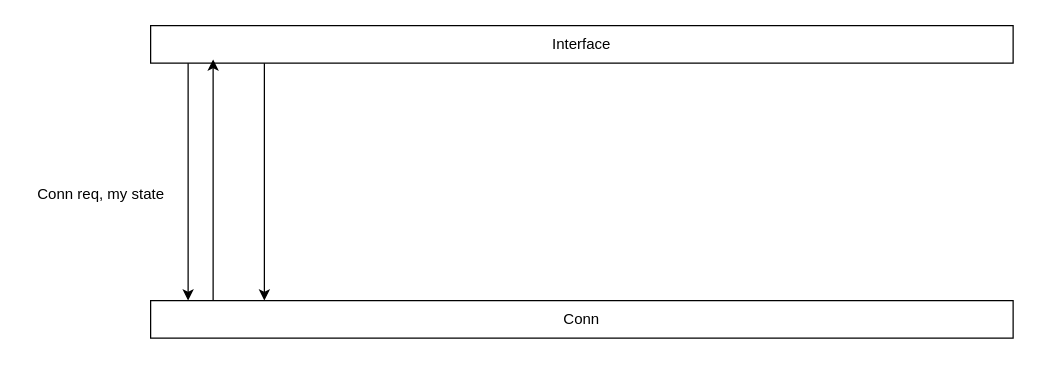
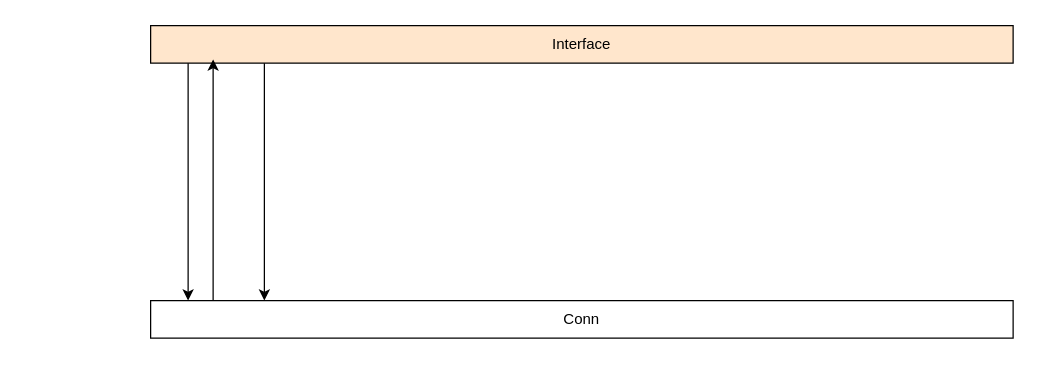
  <mxCell id="0" />
  <mxCell id="1" parent="0" />
  <mxCell id="2" value="Conn" style="rounded=0;whiteSpace=wrap;html=1;" parent="1" vertex="1"><mxGeometry x="120" y="240" width="690" height="30" as="geometry" /></mxCell>
- <mxCell id="3" value="&lt;div&gt;Interface&lt;/div&gt;" style="rounded=0;whiteSpace=wrap;html=1;" vertex="1" parent="1"><mxGeometry x="120" y="20" width="690" height="30" as="geometry" /></mxCell>
+ <mxCell id="3" value="&lt;div&gt;Interface&lt;/div&gt;" style="rounded=0;whiteSpace=wrap;html=1;fillColor=#ffe6cc;" vertex="1" parent="1"><mxGeometry x="120" y="20" width="690" height="30" as="geometry" /></mxCell>
  <mxCell id="4" value="" style="edgeStyle=none;orthogonalLoop=1;jettySize=auto;html=1;rounded=0;entryX=0;entryY=0;entryDx=0;entryDy=0;exitX=0;exitY=1;exitDx=0;exitDy=0;" edge="1" parent="1"><mxGeometry width="100" relative="1" as="geometry"><mxPoint x="150" y="50" as="sourcePoint" /><mxPoint x="150" y="240" as="targetPoint" /><Array as="points" /></mxGeometry></mxCell>
  <mxCell id="5" value="" style="edgeStyle=none;orthogonalLoop=1;jettySize=auto;html=1;rounded=0;entryX=0.087;entryY=0.916;entryDx=0;entryDy=0;entryPerimeter=0;exitX=0.087;exitY=0;exitDx=0;exitDy=0;exitPerimeter=0;" edge="1" parent="1"><mxGeometry width="100" relative="1" as="geometry"><mxPoint x="170" y="239.52" as="sourcePoint" /><mxPoint x="170" y="47" as="targetPoint" /><Array as="points" /></mxGeometry></mxCell>
  <mxCell id="6" value="" style="edgeStyle=none;orthogonalLoop=1;jettySize=auto;html=1;rounded=0;entryX=0;entryY=0;entryDx=0;entryDy=0;exitX=0;exitY=1;exitDx=0;exitDy=0;" edge="1" parent="1"><mxGeometry width="100" relative="1" as="geometry"><mxPoint x="211" y="50" as="sourcePoint" /><mxPoint x="211" y="240" as="targetPoint" /><Array as="points" /></mxGeometry></mxCell>
- <mxCell id="7" value="Conn req, my state" style="text;html=1;align=center;verticalAlign=middle;resizable=0;points=[];autosize=1;strokeColor=none;fillColor=none;" vertex="1" parent="1"><mxGeometry x="20" y="140" width="120" height="30" as="geometry" /></mxCell>
